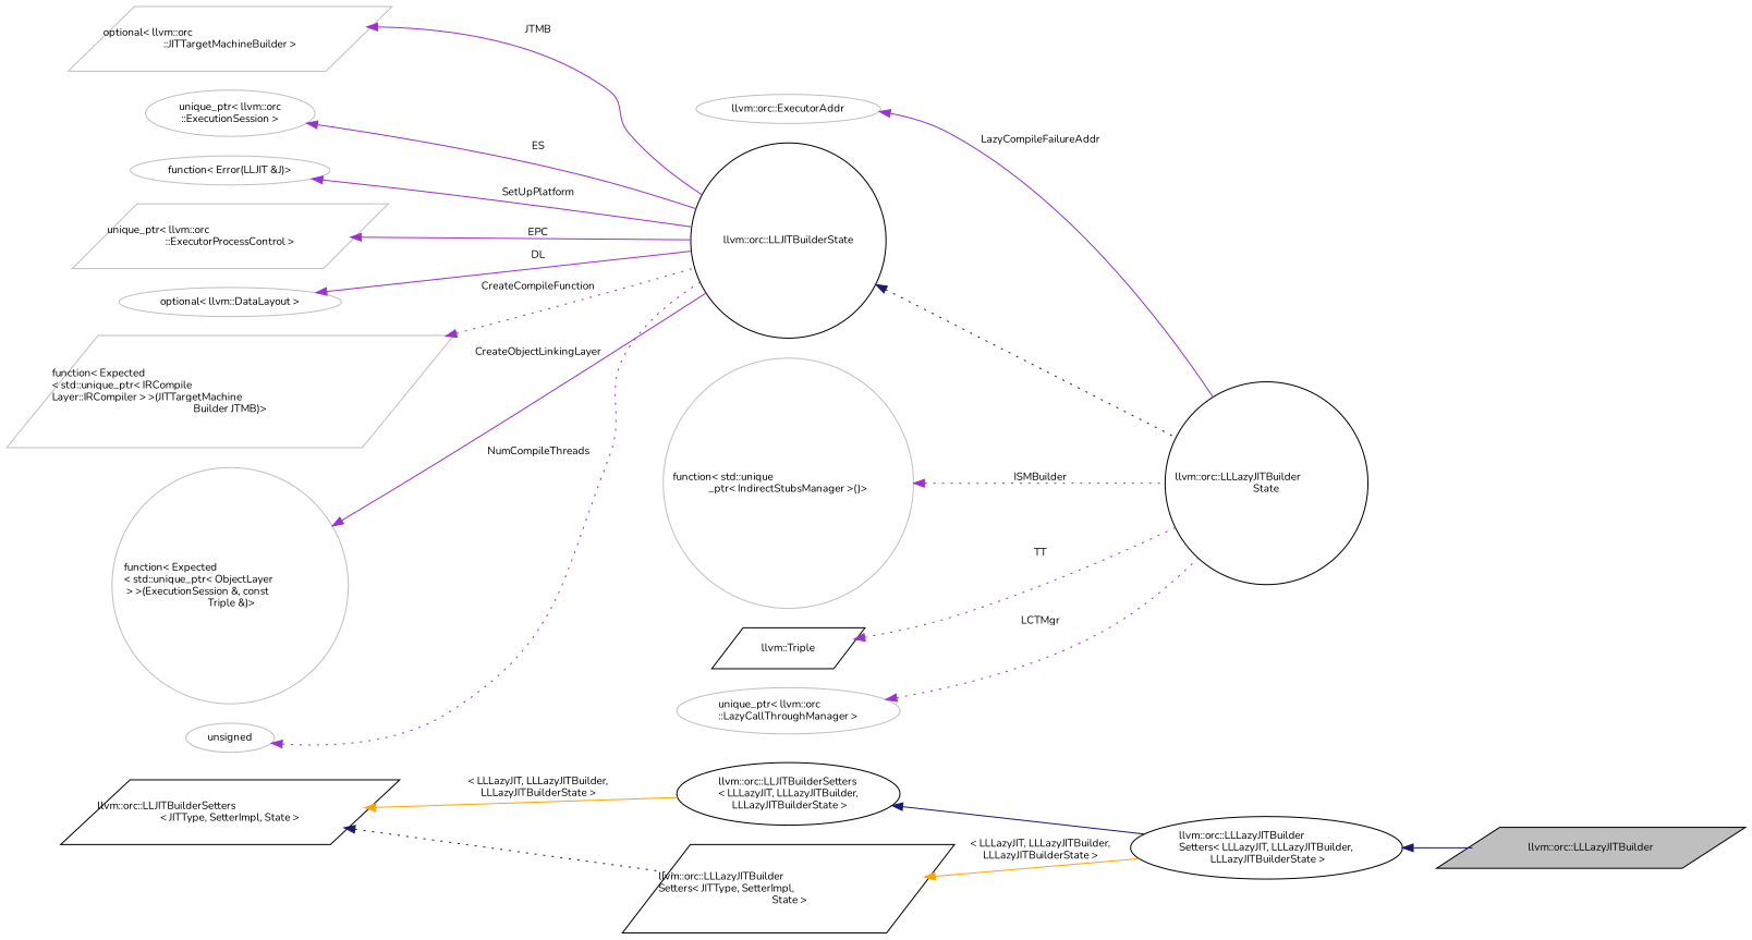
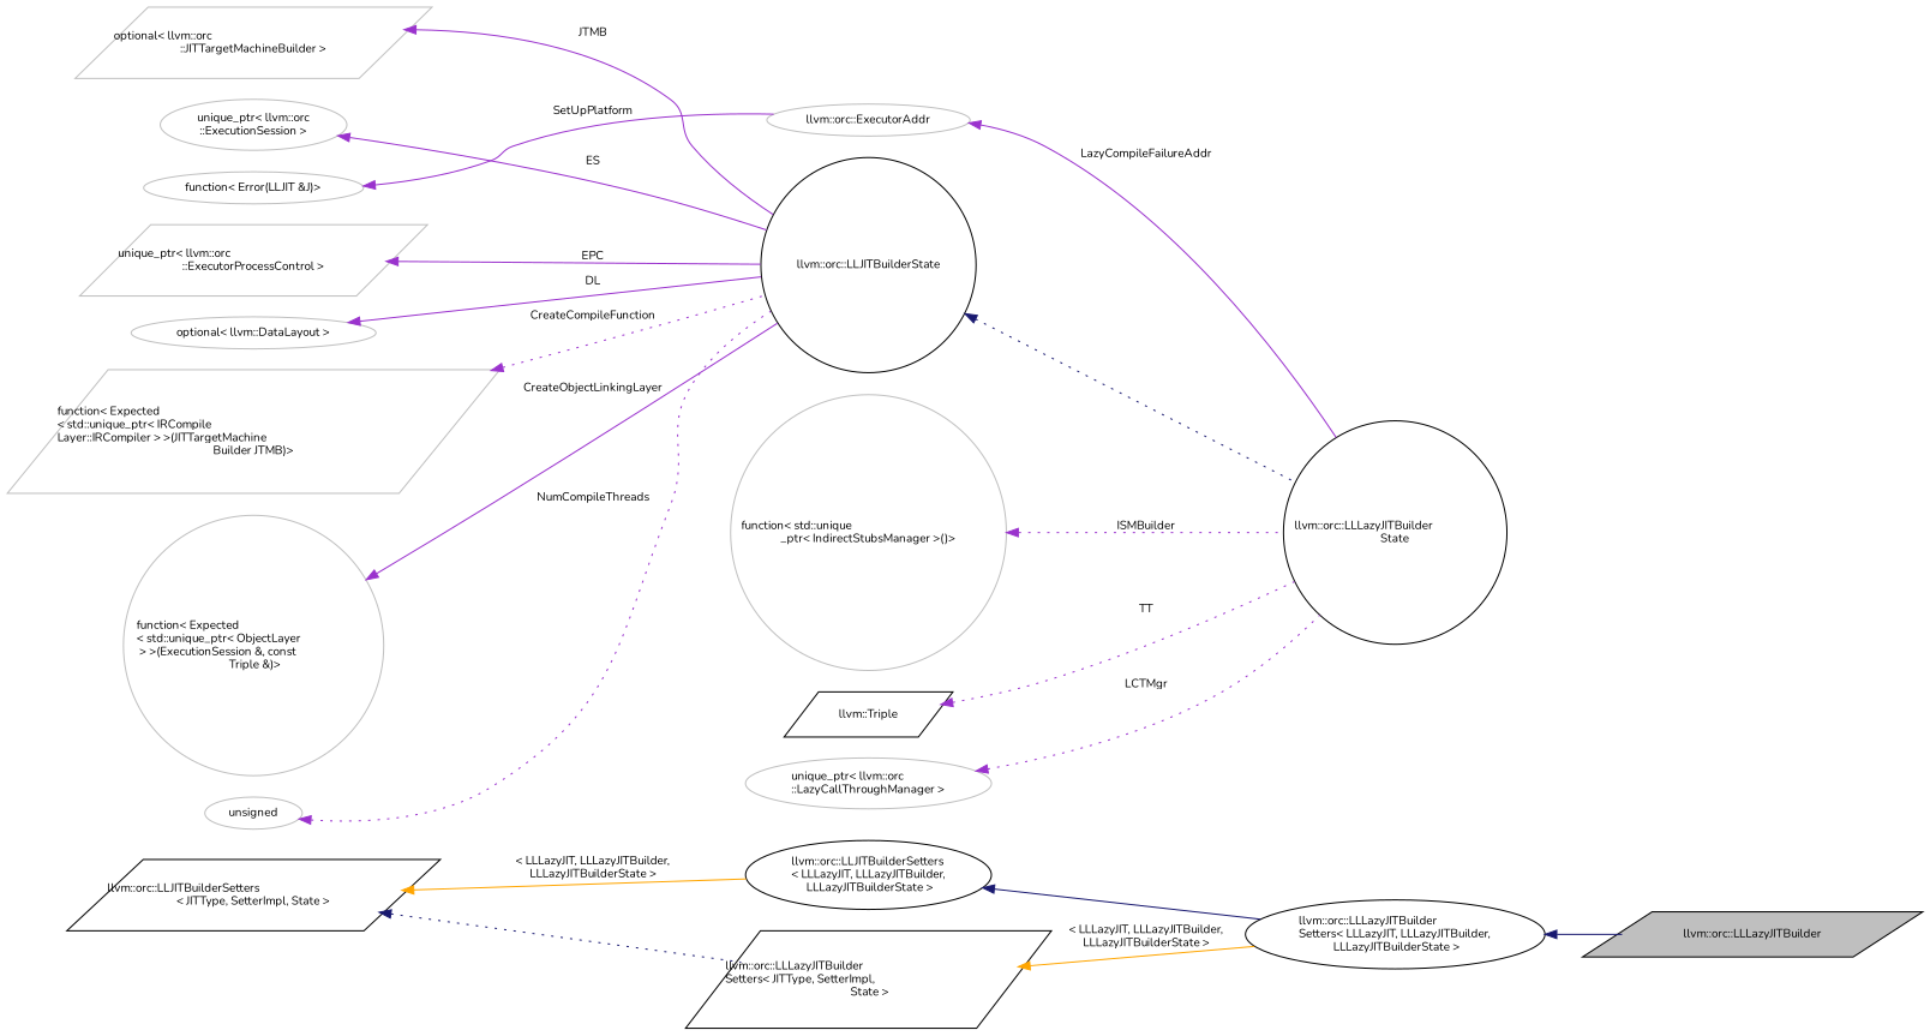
  digraph {
    fontname=Nunito
    rankdir=LR
    node [color=grey75 fontname=Nunito fontsize=10 shape=ellipse]
    edge [color=darkorchid3 dir=back fontname=Nunito fontsize=10 labelfontname=Helvetica labelfontsize=10 style=solid]
    n1 [color=black fillcolor=grey75 fontcolor=black height=0.2 label="llvm::orc::LLLazyJITBuilder" shape=parallelogram style=filled width=0.4]
    n2 [color=black height=0.2 label="llvm::orc::LLLazyJITBuilder\lState" shape=circle width=0.4]
    n3 [color=black height=0.2 label="llvm::orc::LLJITBuilderState" shape=circle width=0.4]
    n4 [height=0.2 label="optional\< llvm::orc\l::JITTargetMachineBuilder \>" shape=parallelogram width=0.4]
    n5 [height=0.2 label="unique_ptr\< llvm::orc\l::ExecutionSession \>" width=0.4]
    n6 [height=0.2 label="function\< Error(LLJIT &J)\>" width=0.4]
    n7 [height=0.2 label="function\< Expected\l\< std::unique_ptr\< ObjectLayer\l \> \>(ExecutionSession &, const\l Triple &)\>" shape=circle width=0.4]
    n8 [height=0.2 label=unsigned width=0.4]
    n9 [height=0.2 label="unique_ptr\< llvm::orc\l::ExecutorProcessControl \>" shape=parallelogram width=0.4]
    n10 [height=0.2 label="optional\< llvm::DataLayout \>" width=0.4]
    n11 [height=0.2 label="function\< Expected\l\< std::unique_ptr\< IRCompile\lLayer::IRCompiler \> \>(JITTargetMachine\lBuilder JTMB)\>" shape=parallelogram width=0.4]
    n12 [height=0.2 label="llvm::orc::ExecutorAddr" width=0.4]
    n13 [height=0.2 label="function\< std::unique\l_ptr\< IndirectStubsManager \>()\>" shape=circle width=0.4]
    n14 [color=black height=0.2 label="llvm::Triple" shape=parallelogram width=0.4]
    n15 [height=0.2 label="unique_ptr\< llvm::orc\l::LazyCallThroughManager \>" width=0.4]
    n16 [color=black height=0.2 label="llvm::orc::LLLazyJITBuilder\lSetters\< LLLazyJIT, LLLazyJITBuilder,\l LLLazyJITBuilderState \>" width=0.4]
    n17 [color=black height=0.2 label="llvm::orc::LLJITBuilderSetters\l\< LLLazyJIT, LLLazyJITBuilder,\l LLLazyJITBuilderState \>" width=0.4]
    n18 [color=black height=0.2 label="llvm::orc::LLJITBuilderSetters\l\< JITType, SetterImpl, State \>" shape=parallelogram width=0.4]
    n19 [color=black height=0.2 label="llvm::orc::LLLazyJITBuilder\lSetters\< JITType, SetterImpl,\l State \>" shape=parallelogram width=0.4]
    n3 -> n2 [color=midnightblue style=dotted]
    n4 -> n3 [label=" JTMB"]
    n5 -> n3 [label=" ES"]
-   n6 -> n3 [label=" SetUpPlatform"]
+   n6 -> n12 [label=" SetUpPlatform"]
    n7 -> n3 [label=" CreateObjectLinkingLayer"]
    n8 -> n3 [label=" NumCompileThreads" style=dotted]
    n9 -> n3 [label=" EPC"]
    n10 -> n3 [label=" DL"]
    n11 -> n3 [label=" CreateCompileFunction" style=dotted]
    n12 -> n2 [label=" LazyCompileFailureAddr"]
    n13 -> n2 [label=" ISMBuilder" style=dotted]
    n14 -> n2 [label=" TT" style=dotted]
    n15 -> n2 [label=" LCTMgr" style=dotted]
    n16 -> n1 [color=midnightblue]
    n17 -> n16 [color=midnightblue]
    n18 -> n17 [color=orange label=" \< LLLazyJIT, LLLazyJITBuilder,\l LLLazyJITBuilderState \>"]
    n18 -> n19 [color=midnightblue style=dotted]
    n19 -> n16 [color=orange label=" \< LLLazyJIT, LLLazyJITBuilder,\l LLLazyJITBuilderState \>"]
  }
